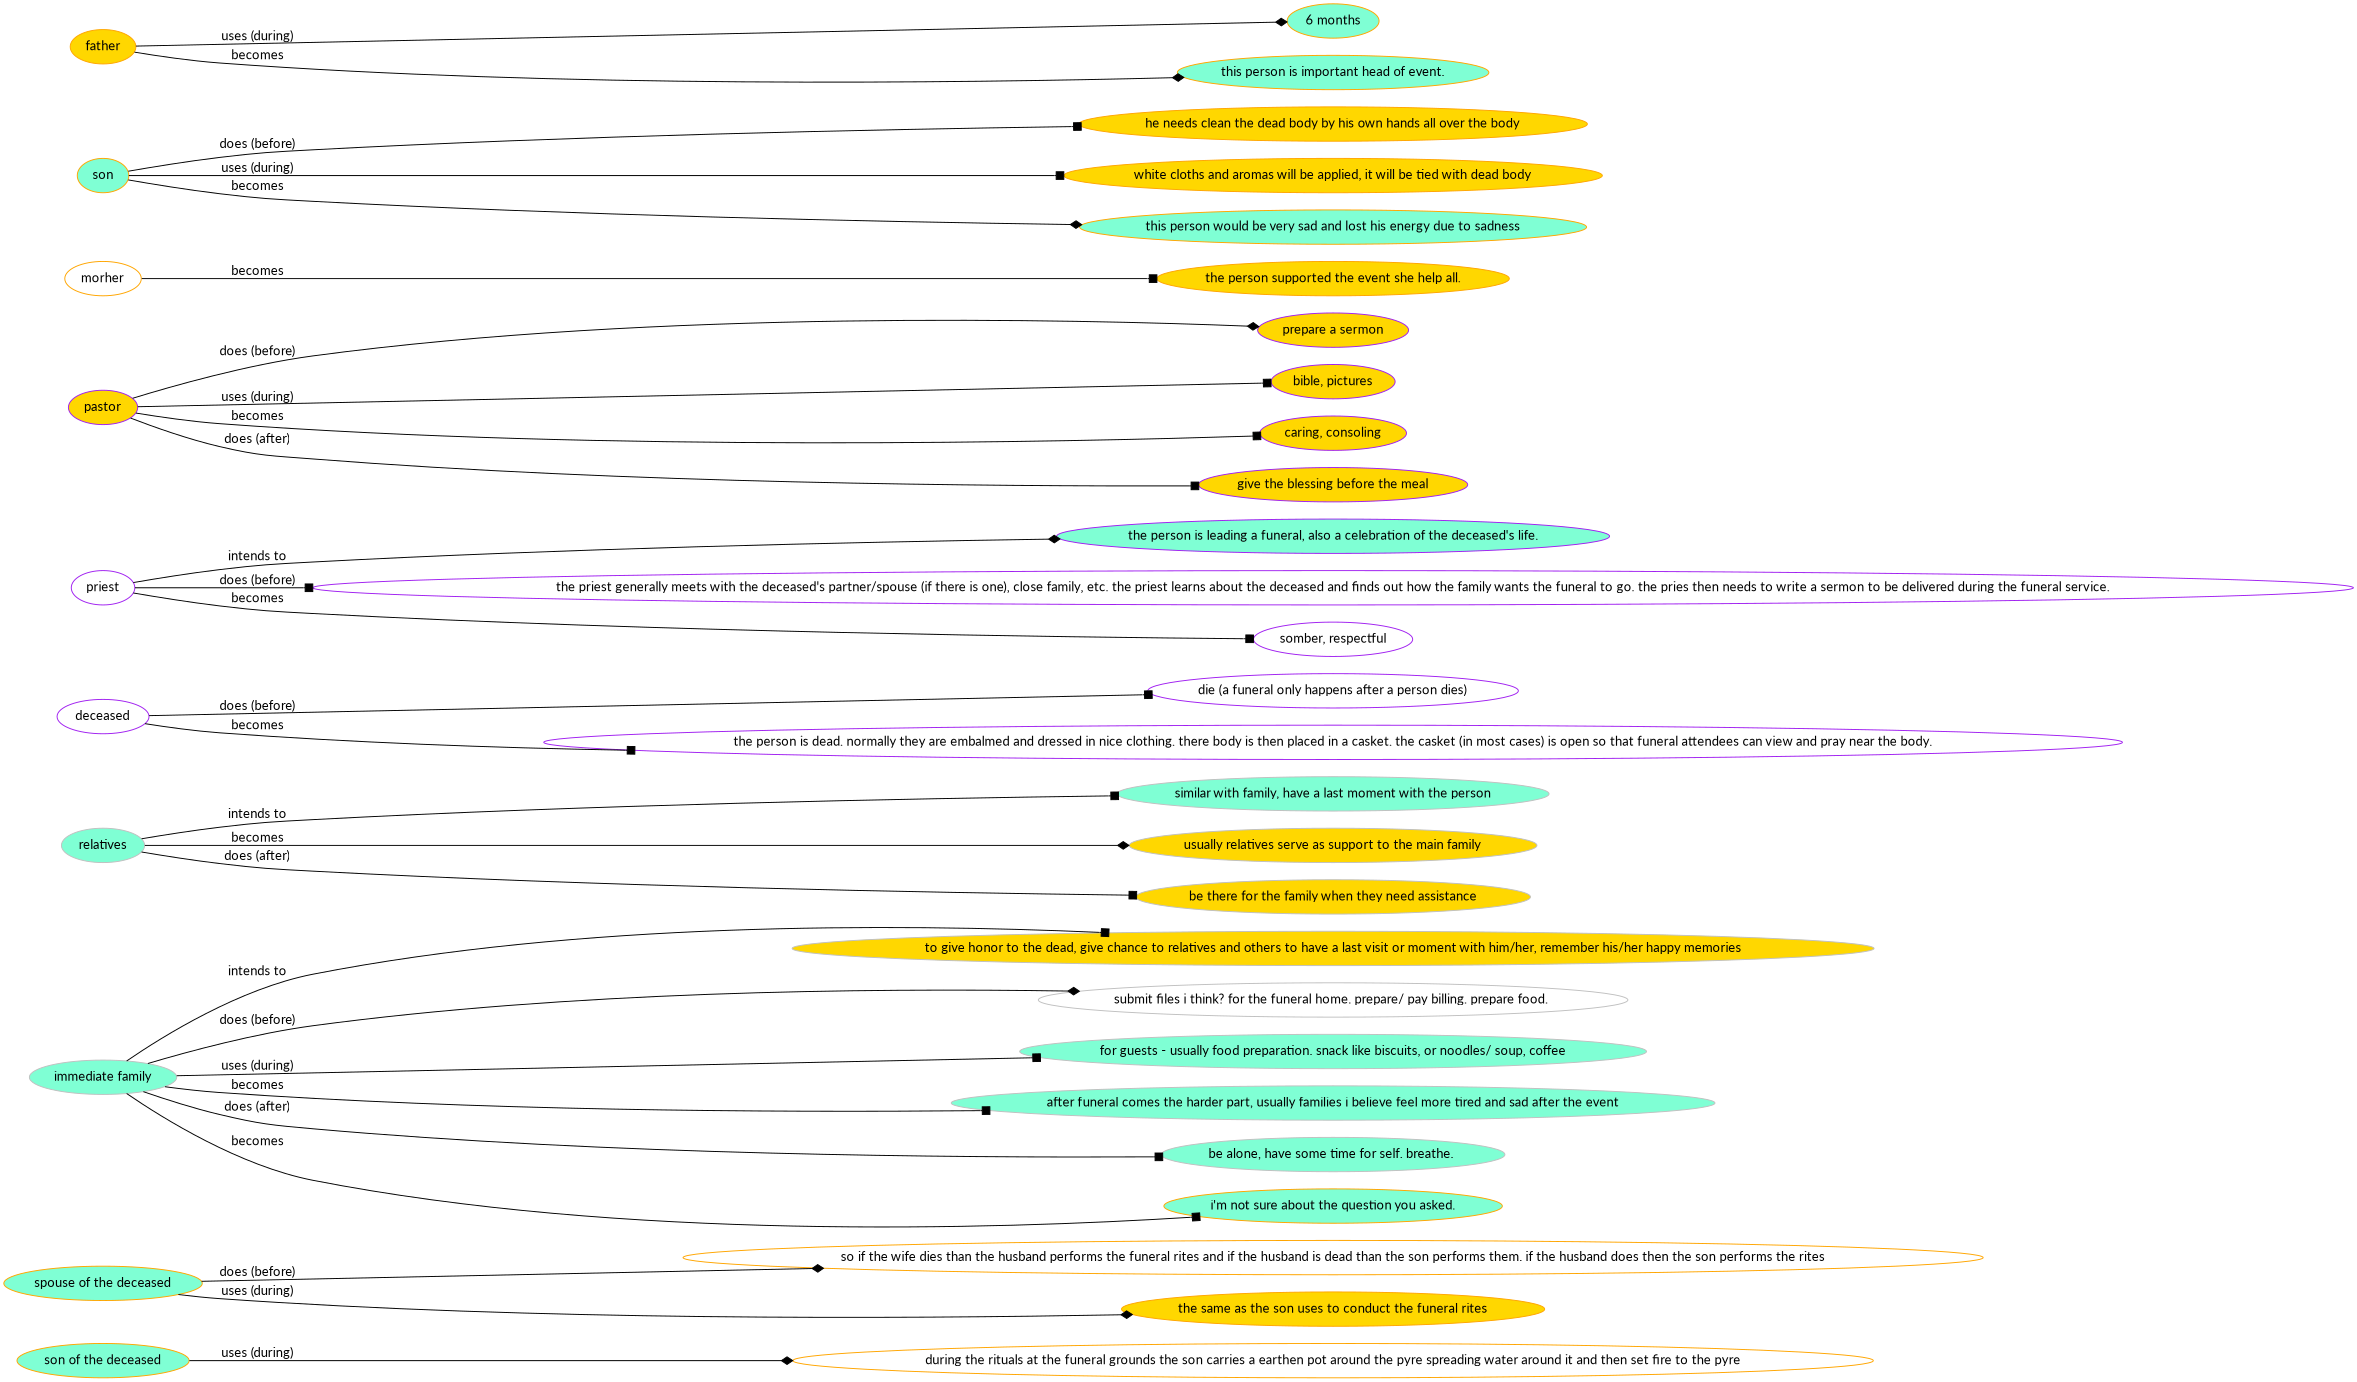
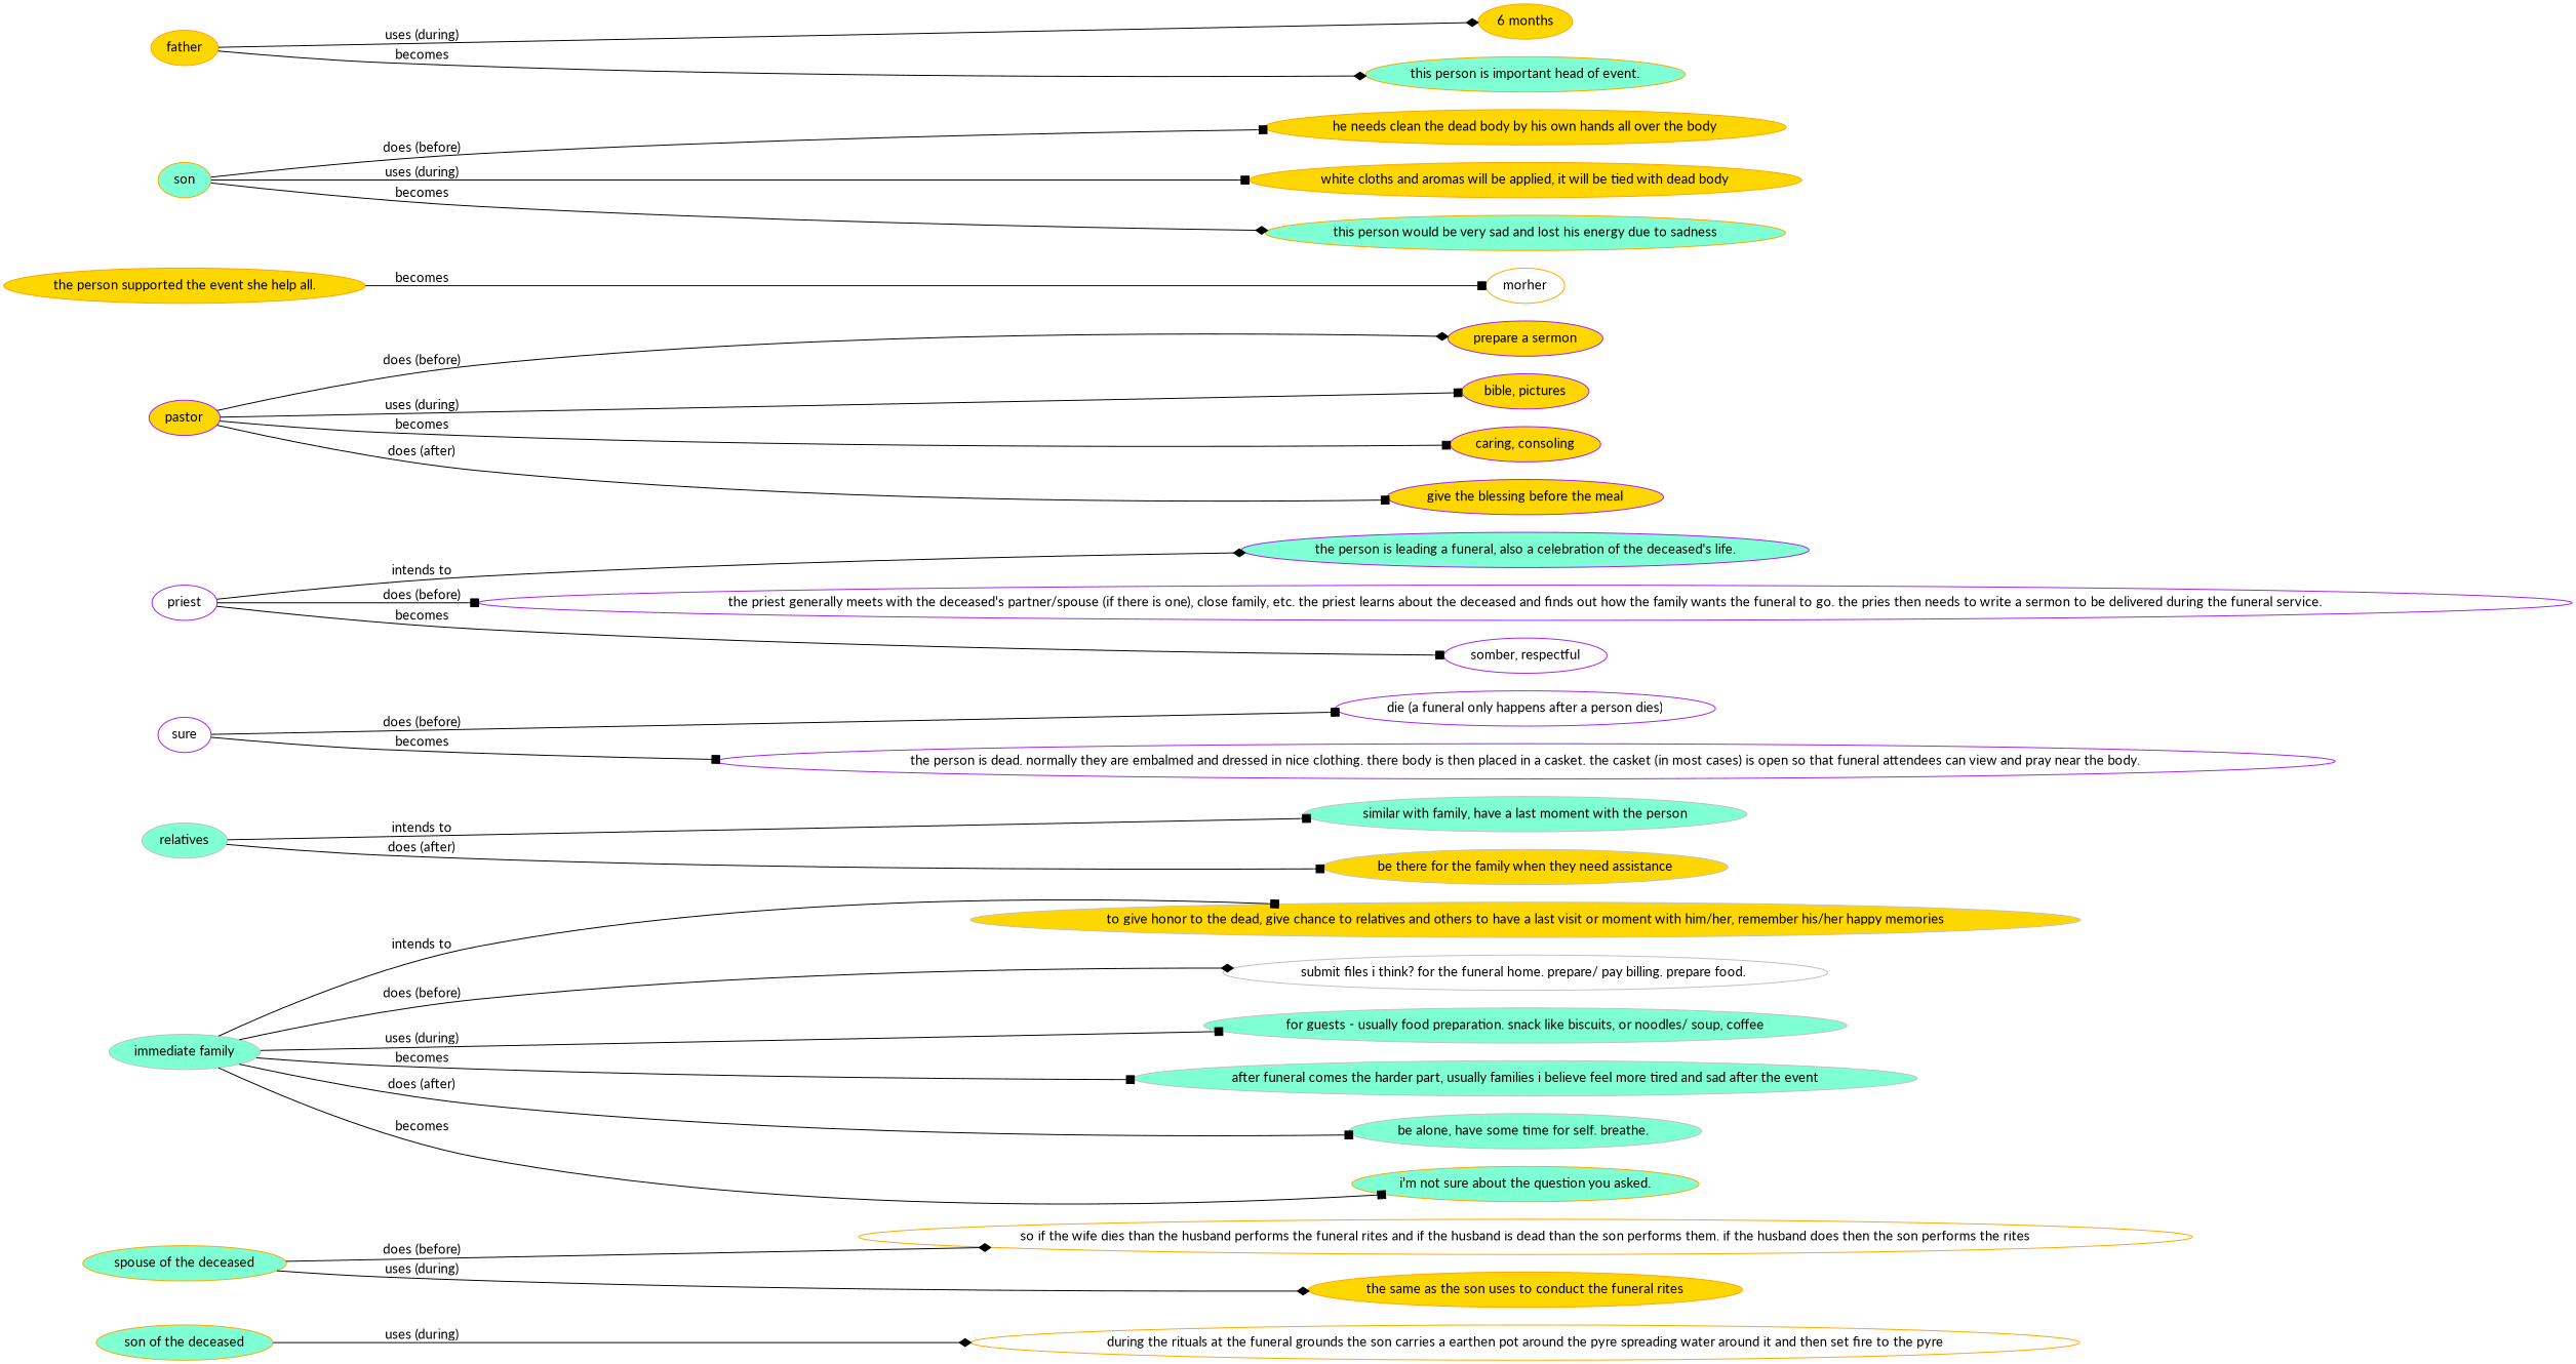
  digraph {
    fontname=Lato
    rankdir=LR
    node [color=orange fillcolor=aquamarine fontname=Lato style=filled]
    edge [arrowhead=box fontname=Lato]
    "during the rituals at the funeral grounds the son carries a earthen pot around the pyre spreading water around it and then set fire to the pyre" [fillcolor=white]
    "so if the wife dies than the husband performs the funeral rites and if the husband is dead than the son performs them. if the husband does then the son performs the rites" [fillcolor=white]
    "the same as the son uses to conduct the funeral rites" [fillcolor=gold]
    "to give honor to the dead, give chance to relatives and others to have a last visit or moment with him/her, remember his/her happy memories" [color=grey fillcolor=gold]
    "submit files i think? for the funeral home. prepare/ pay billing. prepare food. " [color=grey fillcolor=white]
    "for guests - usually food preparation. snack like biscuits, or noodles/ soup, coffee" [color=grey]
    "after funeral comes the harder part, usually families i believe feel more tired and sad after the event" [color=grey]
    "be alone, have some time for self. breathe. " [color=grey]
    "similar with family, have a last moment with the person" [color=grey]
-   "usually relatives serve as support to the main family" [color=grey fillcolor=gold]
    "be there for the family when they need assistance" [color=grey fillcolor=gold]
    "die (a funeral only happens after a person dies)" [color=purple fillcolor=white]
    "the person is dead. normally they are embalmed and dressed in nice clothing. there body is then placed in a casket. the casket (in most cases) is open so that funeral attendees can view and pray near the body." [color=purple fillcolor=white]
    "the person is leading a funeral, also a celebration of the deceased's life." [color=purple]
    "the priest generally meets with the deceased's partner/spouse (if there is one), close family, etc. the priest learns about the deceased and finds out how the family wants the funeral to go. the pries then needs to write a sermon to be delivered during the funeral service." [color=purple fillcolor=white]
    "somber, respectful" [color=purple fillcolor=white]
    "prepare a sermon" [color=purple fillcolor=gold]
    "bible, pictures" [color=purple fillcolor=gold]
    "caring, consoling" [color=purple fillcolor=gold]
    "give the blessing before the meal" [color=purple fillcolor=gold]
    "the person supported the event she help all." [fillcolor=gold]
    "he needs clean the dead body by his own hands all over the body" [fillcolor=gold]
    "white cloths and aromas will be applied, it will be tied with dead body" [fillcolor=gold]
    "son of the deceased"
    "spouse of the deceased"
    "immediate family" [color=grey]
    "i'm not sure about the question you asked."
    relatives [color=grey]
-   deceased [color=purple fillcolor=white]
+   deceased [color=purple fillcolor=white label=sure]
    priest [color=purple fillcolor=white]
    pastor [color=purple fillcolor=gold]
    father [fillcolor=gold]
-   "6 months"
+   "6 months" [fillcolor=gold]
    "this person is important head of event."
    morher [fillcolor=white]
    son
    "this person would be very sad and lost his energy due to sadness"
    "son of the deceased" -> "during the rituals at the funeral grounds the son carries a earthen pot around the pyre spreading water around it and then set fire to the pyre" [arrowhead=diamond label="uses (during)"]
    "spouse of the deceased" -> "so if the wife dies than the husband performs the funeral rites and if the husband is dead than the son performs them. if the husband does then the son performs the rites" [arrowhead=diamond label="does (before)"]
    "spouse of the deceased" -> "the same as the son uses to conduct the funeral rites" [arrowhead=diamond label="uses (during)"]
    "immediate family" -> "to give honor to the dead, give chance to relatives and others to have a last visit or moment with him/her, remember his/her happy memories" [label="intends to"]
    "immediate family" -> "submit files i think? for the funeral home. prepare/ pay billing. prepare food. " [arrowhead=diamond label="does (before)"]
    "immediate family" -> "for guests - usually food preparation. snack like biscuits, or noodles/ soup, coffee" [label="uses (during)"]
    "immediate family" -> "after funeral comes the harder part, usually families i believe feel more tired and sad after the event" [label=becomes]
    "immediate family" -> "be alone, have some time for self. breathe. " [label="does (after)"]
    "immediate family" -> "i'm not sure about the question you asked." [label=becomes]
    relatives -> "similar with family, have a last moment with the person" [label="intends to"]
-   relatives -> "usually relatives serve as support to the main family" [arrowhead=diamond label=becomes]
    relatives -> "be there for the family when they need assistance" [label="does (after)"]
    deceased -> "die (a funeral only happens after a person dies)" [label="does (before)"]
    deceased -> "the person is dead. normally they are embalmed and dressed in nice clothing. there body is then placed in a casket. the casket (in most cases) is open so that funeral attendees can view and pray near the body." [label=becomes]
    priest -> "the person is leading a funeral, also a celebration of the deceased's life." [arrowhead=diamond label="intends to"]
    priest -> "the priest generally meets with the deceased's partner/spouse (if there is one), close family, etc. the priest learns about the deceased and finds out how the family wants the funeral to go. the pries then needs to write a sermon to be delivered during the funeral service." [label="does (before)"]
    priest -> "somber, respectful" [label=becomes]
    pastor -> "prepare a sermon" [arrowhead=diamond label="does (before)"]
    pastor -> "bible, pictures" [label="uses (during)"]
    pastor -> "caring, consoling" [label=becomes]
    pastor -> "give the blessing before the meal" [label="does (after)"]
    father -> "6 months" [arrowhead=diamond label="uses (during)"]
    father -> "this person is important head of event." [arrowhead=diamond label=becomes]
-   morher -> "the person supported the event she help all." [label=becomes]
+   "the person supported the event she help all." -> morher [label=becomes]
    son -> "he needs clean the dead body by his own hands all over the body" [label="does (before)"]
    son -> "white cloths and aromas will be applied, it will be tied with dead body" [label="uses (during)"]
    son -> "this person would be very sad and lost his energy due to sadness" [arrowhead=diamond label=becomes]
  }
